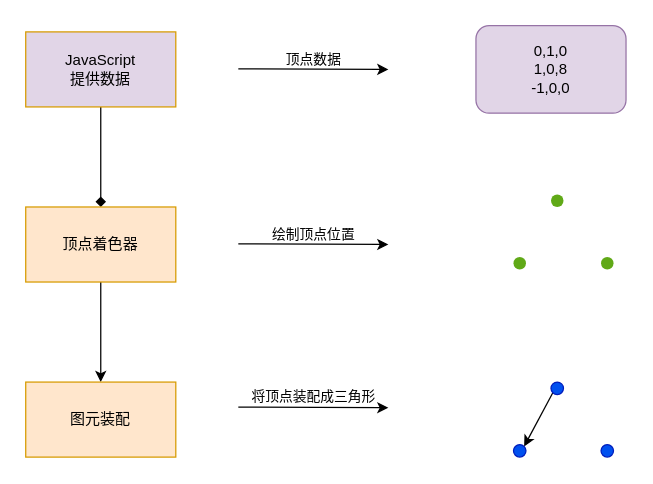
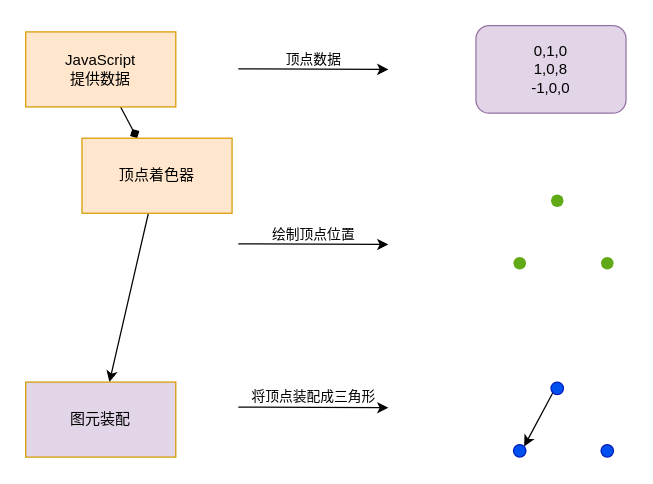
  <mxCell id="0" />
  <mxCell id="1" parent="0" />
  <mxCell id="2" value="" style="edgeStyle=none;html=1;endArrow=diamond;" edge="1" parent="1" source="3" target="8"><mxGeometry relative="1" as="geometry" /></mxCell>
- <mxCell id="3" value="JavaScript&lt;br&gt;提供数据" style="rounded=0;whiteSpace=wrap;html=1;fillColor=#e1d5e7;strokeColor=#d79b00;" vertex="1" parent="1"><mxGeometry x="20" y="25" width="120" height="60" as="geometry" /></mxCell>
+ <mxCell id="3" value="JavaScript&lt;br&gt;提供数据" style="rounded=0;whiteSpace=wrap;html=1;fillColor=#ffe6cc;strokeColor=#d79b00;" vertex="1" parent="1"><mxGeometry x="20" y="25" width="120" height="60" as="geometry" /></mxCell>
  <mxCell id="4" value="" style="endArrow=classic;html=1;" edge="1" parent="1"><mxGeometry width="50" height="50" relative="1" as="geometry"><mxPoint x="190" y="54.5" as="sourcePoint" /><mxPoint x="310" y="55" as="targetPoint" /></mxGeometry></mxCell>
  <mxCell id="5" value="顶点数据" style="edgeLabel;html=1;align=center;verticalAlign=bottom;resizable=0;points=[];" vertex="1" connectable="0" parent="4"><mxGeometry relative="1" as="geometry"><mxPoint as="offset" /></mxGeometry></mxCell>
  <mxCell id="6" value="0,1,0&lt;br&gt;1,0,8&lt;br&gt;-1,0,0" style="rounded=1;whiteSpace=wrap;html=1;fillColor=#e1d5e7;strokeColor=#9673a6;" vertex="1" parent="1"><mxGeometry x="380" y="20" width="120" height="70" as="geometry" /></mxCell>
  <mxCell id="7" value="" style="edgeStyle=none;html=1;" edge="1" parent="1" source="8" target="15"><mxGeometry relative="1" as="geometry" /></mxCell>
- <mxCell id="8" value="顶点着色器" style="whiteSpace=wrap;html=1;fillColor=#ffe6cc;strokeColor=#d79b00;rounded=0;" vertex="1" parent="1"><mxGeometry x="20" y="165" width="120" height="60" as="geometry" /></mxCell>
+ <mxCell id="8" value="顶点着色器" style="whiteSpace=wrap;html=1;fillColor=#ffe6cc;strokeColor=#d79b00;rounded=0;" vertex="1" parent="1"><mxGeometry x="65" y="110" width="120" height="60" as="geometry" /></mxCell>
  <mxCell id="9" value="" style="endArrow=classic;html=1;" edge="1" parent="1"><mxGeometry width="50" height="50" relative="1" as="geometry"><mxPoint x="190" y="194.5" as="sourcePoint" /><mxPoint x="310" y="195" as="targetPoint" /></mxGeometry></mxCell>
  <mxCell id="10" value="绘制顶点位置" style="edgeLabel;html=1;align=center;verticalAlign=bottom;resizable=0;points=[];" vertex="1" connectable="0" parent="9"><mxGeometry relative="1" as="geometry"><mxPoint as="offset" /></mxGeometry></mxCell>
  <mxCell id="11" value="" style="group" vertex="1" connectable="0" parent="1"><mxGeometry x="410" y="155" width="80" height="60" as="geometry" /></mxCell>
  <mxCell id="12" value="" style="ellipse;whiteSpace=wrap;html=1;aspect=fixed;fillColor=#60a917;fontColor=#ffffff;strokeColor=none;" vertex="1" parent="11"><mxGeometry x="30" width="10" height="10" as="geometry" /></mxCell>
  <mxCell id="13" value="" style="ellipse;whiteSpace=wrap;html=1;aspect=fixed;fillColor=#60a917;fontColor=#ffffff;strokeColor=none;" vertex="1" parent="11"><mxGeometry y="50" width="10" height="10" as="geometry" /></mxCell>
  <mxCell id="14" value="" style="ellipse;whiteSpace=wrap;html=1;aspect=fixed;fillColor=#60a917;fontColor=#ffffff;strokeColor=none;" vertex="1" parent="11"><mxGeometry x="70" y="50" width="10" height="10" as="geometry" /></mxCell>
- <mxCell id="15" value="图元装配" style="whiteSpace=wrap;html=1;fillColor=#ffe6cc;strokeColor=#d79b00;rounded=0;" vertex="1" parent="1"><mxGeometry x="20" y="305" width="120" height="60" as="geometry" /></mxCell>
+ <mxCell id="15" value="图元装配" style="whiteSpace=wrap;html=1;fillColor=#e1d5e7;strokeColor=#d79b00;rounded=0;" vertex="1" parent="1"><mxGeometry x="20" y="305" width="120" height="60" as="geometry" /></mxCell>
  <mxCell id="16" value="" style="endArrow=classic;html=1;" edge="1" parent="1"><mxGeometry width="50" height="50" relative="1" as="geometry"><mxPoint x="190" y="325" as="sourcePoint" /><mxPoint x="310" y="325.5" as="targetPoint" /></mxGeometry></mxCell>
  <mxCell id="17" value="将顶点装配成三角形" style="edgeLabel;html=1;align=center;verticalAlign=bottom;resizable=0;points=[];" vertex="1" connectable="0" parent="16"><mxGeometry relative="1" as="geometry"><mxPoint as="offset" /></mxGeometry></mxCell>
  <mxCell id="18" value="" style="group" vertex="1" connectable="0" parent="1"><mxGeometry x="410" y="305" width="80" height="60" as="geometry" /></mxCell>
  <mxCell id="19" style="edgeStyle=none;html=1;exitX=0;exitY=1;exitDx=0;exitDy=0;entryX=1;entryY=0;entryDx=0;entryDy=0;" edge="1" parent="18" source="20" target="21"><mxGeometry relative="1" as="geometry" /></mxCell>
  <mxCell id="20" value="" style="ellipse;whiteSpace=wrap;html=1;aspect=fixed;fillColor=#0050ef;fontColor=#ffffff;strokeColor=#001DBC;" vertex="1" parent="18"><mxGeometry x="30" width="10" height="10" as="geometry" /></mxCell>
  <mxCell id="21" value="" style="ellipse;whiteSpace=wrap;html=1;aspect=fixed;fillColor=#0050ef;fontColor=#ffffff;strokeColor=#001DBC;" vertex="1" parent="18"><mxGeometry y="50" width="10" height="10" as="geometry" /></mxCell>
  <mxCell id="22" value="" style="ellipse;whiteSpace=wrap;html=1;aspect=fixed;fillColor=#0050ef;fontColor=#ffffff;strokeColor=#001DBC;" vertex="1" parent="18"><mxGeometry x="70" y="50" width="10" height="10" as="geometry" /></mxCell>
